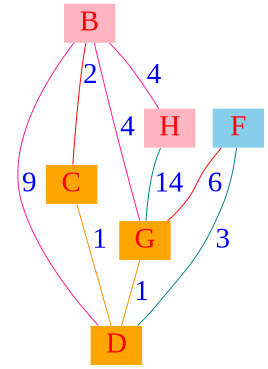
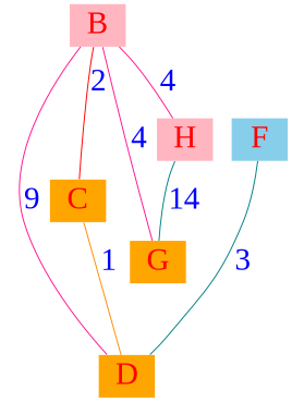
  graph {
    fontname="Liberation Serif"
    node [color=darkorange fillcolor=orange fontcolor=red fontname="Liberation Serif" fontsize="30pt" shape=none style=filled]
    edge [color=deeppink fontcolor=blue fontname="Liberation Serif" fontsize="30pt"]
    D [color=darkgreen]
    C
    B [fillcolor=lightpink]
    G [color=gray40]
    H [fillcolor=lightpink]
    F [fillcolor=skyblue]
    C -- D [color=darkorange label=1]
    B -- D [label=9]
    B -- C [color=red label=2]
    B -- G [label=4]
    B -- H [label=4]
-   G -- D [color=darkorange label=1]
    H -- G [color=teal label=14]
    F -- D [color=teal label=3]
-   F -- G [color=red label=6]
  }
